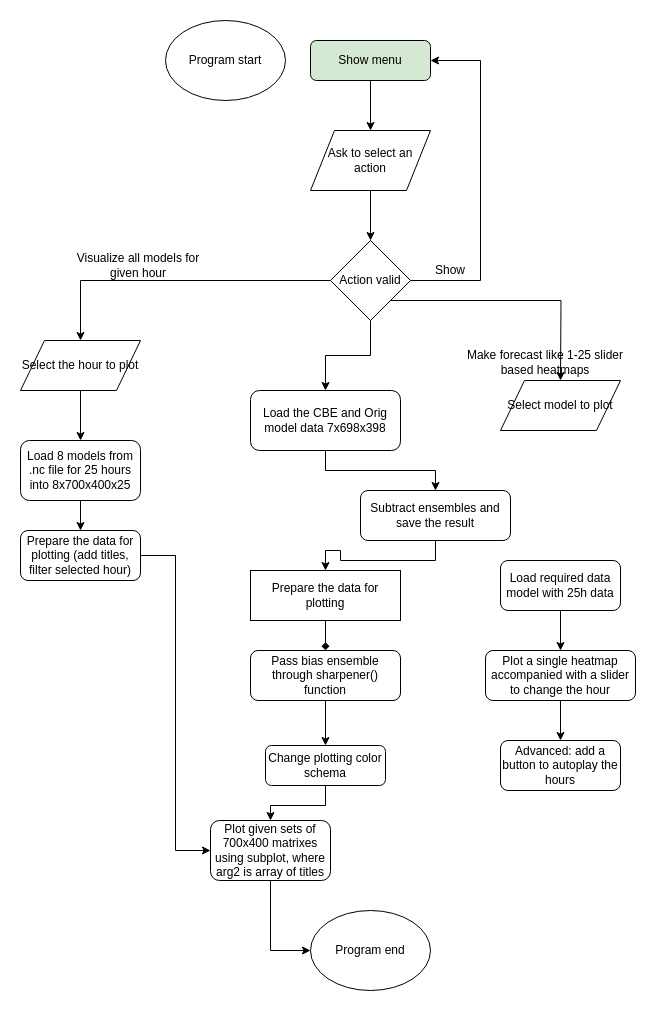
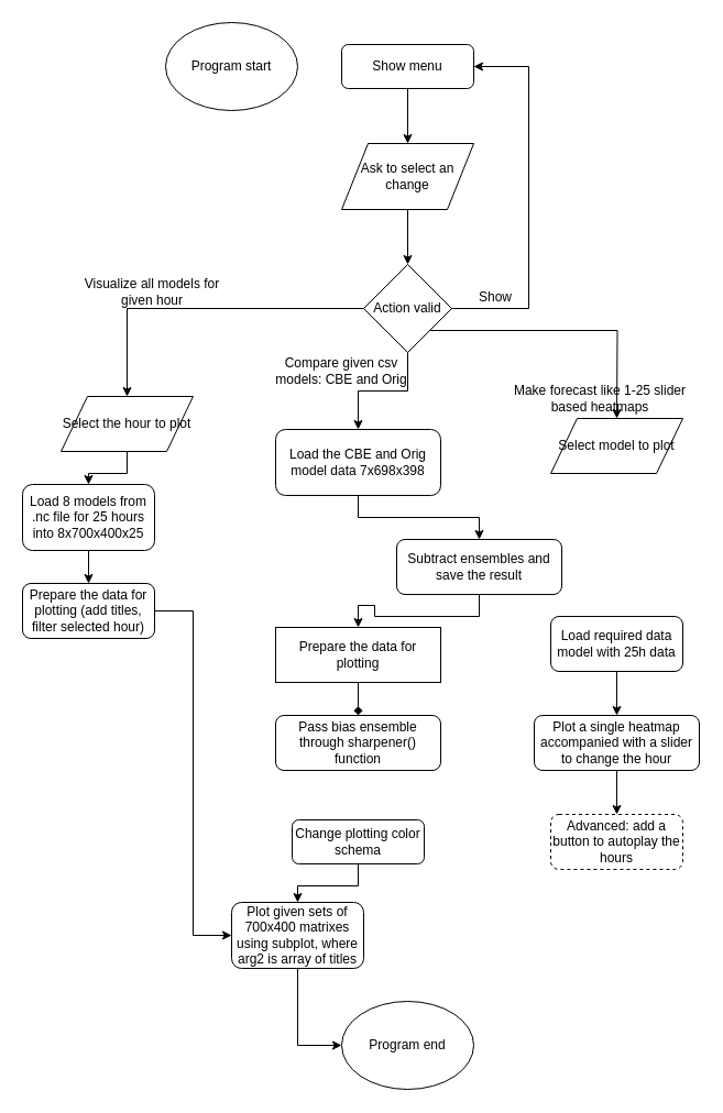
  <mxCell id="0" />
  <mxCell id="1" parent="0" />
  <mxCell id="2" style="edgeStyle=orthogonalEdgeStyle;rounded=0;orthogonalLoop=1;jettySize=auto;html=1;" parent="1" source="3" target="6" edge="1"><mxGeometry relative="1" as="geometry" /></mxCell>
- <mxCell id="3" value="Show menu" style="rounded=1;whiteSpace=wrap;html=1;fillColor=#d5e8d4;" parent="1" vertex="1"><mxGeometry x="310" y="40" width="120" height="40" as="geometry" /></mxCell>
- <mxCell id="4" value="Program start" style="ellipse;whiteSpace=wrap;html=1;" parent="1" vertex="1"><mxGeometry x="165" y="20" width="120" height="80" as="geometry" /></mxCell>
+ <mxCell id="3" value="Show menu" style="rounded=1;whiteSpace=wrap;html=1;" parent="1" vertex="1"><mxGeometry x="310" y="40" width="120" height="40" as="geometry" /></mxCell>
+ <mxCell id="4" value="Program start" style="ellipse;whiteSpace=wrap;html=1;" parent="1" vertex="1"><mxGeometry x="150" y="20" width="120" height="80" as="geometry" /></mxCell>
  <mxCell id="5" style="edgeStyle=orthogonalEdgeStyle;rounded=0;orthogonalLoop=1;jettySize=auto;html=1;" parent="1" source="6" target="11" edge="1"><mxGeometry relative="1" as="geometry" /></mxCell>
- <mxCell id="6" value="Ask to select an action" style="shape=parallelogram;perimeter=parallelogramPerimeter;whiteSpace=wrap;html=1;" parent="1" vertex="1"><mxGeometry x="310" y="130" width="120" height="60" as="geometry" /></mxCell>
+ <mxCell id="6" value="Ask to select an change" style="shape=parallelogram;perimeter=parallelogramPerimeter;whiteSpace=wrap;html=1;" parent="1" vertex="1"><mxGeometry x="310" y="130" width="120" height="60" as="geometry" /></mxCell>
  <mxCell id="7" style="edgeStyle=orthogonalEdgeStyle;rounded=0;orthogonalLoop=1;jettySize=auto;html=1;entryX=1;entryY=0.5;entryDx=0;entryDy=0;" parent="1" source="11" target="3" edge="1"><mxGeometry relative="1" as="geometry"><Array as="points"><mxPoint x="480" y="280" /><mxPoint x="480" y="60" /></Array></mxGeometry></mxCell>
  <mxCell id="8" style="edgeStyle=orthogonalEdgeStyle;rounded=0;orthogonalLoop=1;jettySize=auto;html=1;entryX=0.5;entryY=0;entryDx=0;entryDy=0;" parent="1" source="11" target="21" edge="1"><mxGeometry relative="1" as="geometry" /></mxCell>
  <mxCell id="9" style="edgeStyle=orthogonalEdgeStyle;rounded=0;orthogonalLoop=1;jettySize=auto;html=1;" parent="1" source="11" target="23" edge="1"><mxGeometry relative="1" as="geometry" /></mxCell>
  <mxCell id="10" style="edgeStyle=orthogonalEdgeStyle;rounded=0;orthogonalLoop=1;jettySize=auto;html=1;exitX=1;exitY=1;exitDx=0;exitDy=0;" parent="1" source="11" edge="1"><mxGeometry relative="1" as="geometry"><mxPoint x="560" y="380" as="targetPoint" /></mxGeometry></mxCell>
  <mxCell id="11" value="Action valid" style="rhombus;whiteSpace=wrap;html=1;" parent="1" vertex="1"><mxGeometry x="330" y="240" width="80" height="80" as="geometry" /></mxCell>
  <mxCell id="12" value="Show" style="text;html=1;strokeColor=none;fillColor=none;align=center;verticalAlign=middle;whiteSpace=wrap;rounded=0;" parent="1" vertex="1"><mxGeometry x="430" y="260" width="40" height="20" as="geometry" /></mxCell>
  <mxCell id="13" style="edgeStyle=orthogonalEdgeStyle;rounded=0;orthogonalLoop=1;jettySize=auto;html=1;" parent="1" source="14" target="16" edge="1"><mxGeometry relative="1" as="geometry" /></mxCell>
  <mxCell id="14" value="Load 8 models from .nc file for 25 hours into 8x700x400x25" style="rounded=1;whiteSpace=wrap;html=1;" parent="1" vertex="1"><mxGeometry x="20" y="440" width="120" height="60" as="geometry" /></mxCell>
  <mxCell id="15" style="edgeStyle=orthogonalEdgeStyle;rounded=0;orthogonalLoop=1;jettySize=auto;html=1;entryX=0;entryY=0.5;entryDx=0;entryDy=0;" parent="1" source="16" target="18" edge="1"><mxGeometry relative="1" as="geometry" /></mxCell>
  <mxCell id="16" value="Prepare the data for plotting (add titles, filter selected hour)" style="rounded=1;whiteSpace=wrap;html=1;" parent="1" vertex="1"><mxGeometry x="20" y="530" width="120" height="50" as="geometry" /></mxCell>
  <mxCell id="17" style="edgeStyle=orthogonalEdgeStyle;rounded=0;orthogonalLoop=1;jettySize=auto;html=1;entryX=0;entryY=0.5;entryDx=0;entryDy=0;" parent="1" source="18" target="38" edge="1"><mxGeometry relative="1" as="geometry" /></mxCell>
  <mxCell id="18" value="Plot given sets of 700x400 matrixes using subplot, where arg2 is array of titles" style="rounded=1;whiteSpace=wrap;html=1;" parent="1" vertex="1"><mxGeometry x="210" y="820" width="120" height="60" as="geometry" /></mxCell>
  <mxCell id="19" value="Visualize all models for given hour" style="text;html=1;strokeColor=none;fillColor=none;align=center;verticalAlign=middle;whiteSpace=wrap;rounded=0;" parent="1" vertex="1"><mxGeometry x="73" y="255" width="130" height="20" as="geometry" /></mxCell>
  <mxCell id="20" style="edgeStyle=orthogonalEdgeStyle;rounded=0;orthogonalLoop=1;jettySize=auto;html=1;" parent="1" source="21" target="14" edge="1"><mxGeometry relative="1" as="geometry" /></mxCell>
- <mxCell id="21" value="Select the hour to plot" style="shape=parallelogram;perimeter=parallelogramPerimeter;whiteSpace=wrap;html=1;" parent="1" vertex="1"><mxGeometry x="20" y="340" width="120" height="50" as="geometry" /></mxCell>
+ <mxCell id="21" value="Select the hour to plot" style="shape=parallelogram;perimeter=parallelogramPerimeter;whiteSpace=wrap;html=1;" parent="1" vertex="1"><mxGeometry x="55" y="360" width="120" height="50" as="geometry" /></mxCell>
  <mxCell id="22" style="edgeStyle=orthogonalEdgeStyle;rounded=0;orthogonalLoop=1;jettySize=auto;html=1;entryX=0.5;entryY=0;entryDx=0;entryDy=0;" parent="1" source="23" target="26" edge="1"><mxGeometry relative="1" as="geometry" /></mxCell>
  <mxCell id="23" value="Load the CBE and Orig model data 7x698x398" style="rounded=1;whiteSpace=wrap;html=1;" parent="1" vertex="1"><mxGeometry x="250" y="390" width="150" height="60" as="geometry" /></mxCell>
+ <mxCell id="24" value="Compare given csv models: CBE and Orig" style="text;html=1;strokeColor=none;fillColor=none;align=center;verticalAlign=middle;whiteSpace=wrap;rounded=0;" parent="1" vertex="1"><mxGeometry x="240" y="327" width="140" height="20" as="geometry" /></mxCell>
  <mxCell id="25" style="edgeStyle=orthogonalEdgeStyle;rounded=0;orthogonalLoop=1;jettySize=auto;html=1;entryX=0.5;entryY=0;entryDx=0;entryDy=0;" parent="1" source="26" target="28" edge="1"><mxGeometry relative="1" as="geometry" /></mxCell>
  <mxCell id="26" value="Subtract ensembles and save the result" style="rounded=1;whiteSpace=wrap;html=1;" parent="1" vertex="1"><mxGeometry x="360" y="490" width="150" height="50" as="geometry" /></mxCell>
  <mxCell id="27" style="edgeStyle=orthogonalEdgeStyle;rounded=0;orthogonalLoop=1;jettySize=auto;html=1;endArrow=diamond;" edge="1" parent="1" source="28" target="40"><mxGeometry relative="1" as="geometry" /></mxCell>
  <mxCell id="28" value="Prepare the data for plotting" style="whiteSpace=wrap;html=1;rounded=0;" parent="1" vertex="1"><mxGeometry x="250" y="570" width="150" height="50" as="geometry" /></mxCell>
  <mxCell id="29" style="edgeStyle=orthogonalEdgeStyle;rounded=0;orthogonalLoop=1;jettySize=auto;html=1;" parent="1" source="30" target="18" edge="1"><mxGeometry relative="1" as="geometry" /></mxCell>
  <mxCell id="30" value="Change plotting color schema" style="rounded=1;whiteSpace=wrap;html=1;" parent="1" vertex="1"><mxGeometry x="265" y="745" width="120" height="40" as="geometry" /></mxCell>
  <mxCell id="31" value="Make forecast like 1-25 slider based heatmaps" style="text;html=1;strokeColor=none;fillColor=none;align=center;verticalAlign=middle;whiteSpace=wrap;rounded=0;" parent="1" vertex="1"><mxGeometry x="465" y="352" width="160" height="20" as="geometry" /></mxCell>
  <mxCell id="32" value="Select model to plot" style="shape=parallelogram;perimeter=parallelogramPerimeter;whiteSpace=wrap;html=1;" parent="1" vertex="1"><mxGeometry x="500" y="380" width="120" height="50" as="geometry" /></mxCell>
  <mxCell id="33" style="edgeStyle=orthogonalEdgeStyle;rounded=0;orthogonalLoop=1;jettySize=auto;html=1;entryX=0.5;entryY=0;entryDx=0;entryDy=0;" parent="1" source="34" target="36" edge="1"><mxGeometry relative="1" as="geometry" /></mxCell>
  <mxCell id="34" value="Load required data model with 25h data" style="rounded=1;whiteSpace=wrap;html=1;" parent="1" vertex="1"><mxGeometry x="500" y="560" width="120" height="50" as="geometry" /></mxCell>
  <mxCell id="35" style="edgeStyle=orthogonalEdgeStyle;rounded=0;orthogonalLoop=1;jettySize=auto;html=1;" parent="1" source="36" target="37" edge="1"><mxGeometry relative="1" as="geometry" /></mxCell>
  <mxCell id="36" value="Plot a single heatmap accompanied with a slider to change the hour" style="rounded=1;whiteSpace=wrap;html=1;" parent="1" vertex="1"><mxGeometry x="485" y="650" width="150" height="50" as="geometry" /></mxCell>
- <mxCell id="37" value="Advanced: add a button to autoplay the hours" style="rounded=1;whiteSpace=wrap;html=1;dashed=0;" parent="1" vertex="1"><mxGeometry x="500" y="740" width="120" height="50" as="geometry" /></mxCell>
+ <mxCell id="37" value="Advanced: add a button to autoplay the hours" style="rounded=1;whiteSpace=wrap;html=1;dashed=1;" parent="1" vertex="1"><mxGeometry x="500" y="740" width="120" height="50" as="geometry" /></mxCell>
  <mxCell id="38" value="Program end" style="ellipse;whiteSpace=wrap;html=1;" parent="1" vertex="1"><mxGeometry x="310" y="910" width="120" height="80" as="geometry" /></mxCell>
- <mxCell id="39" style="edgeStyle=orthogonalEdgeStyle;rounded=0;orthogonalLoop=1;jettySize=auto;html=1;" edge="1" parent="1" source="40" target="30"><mxGeometry relative="1" as="geometry" /></mxCell>
  <mxCell id="40" value="Pass bias ensemble through sharpener() function" style="rounded=1;whiteSpace=wrap;html=1;" vertex="1" parent="1"><mxGeometry x="250" y="650" width="150" height="50" as="geometry" /></mxCell>
